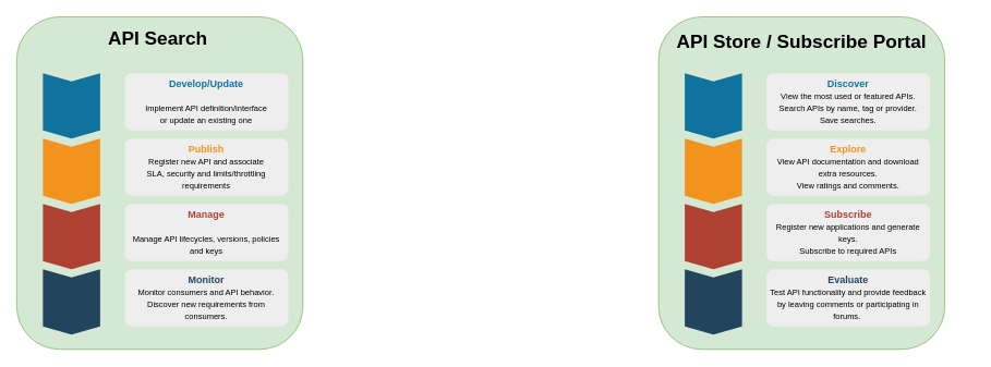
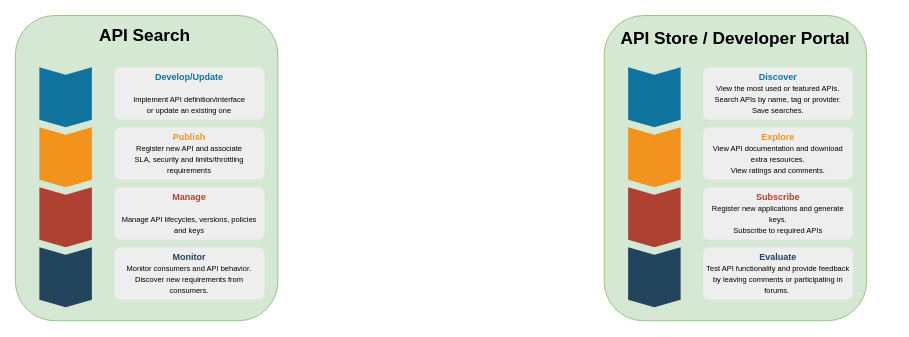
  <mxCell id="0" />
  <mxCell id="1" parent="0" />
  <mxCell id="2" value="" style="group" vertex="1" connectable="0" parent="1"><mxGeometry x="770" y="20" width="420" height="407" as="geometry" /></mxCell>
  <mxCell id="3" value="" style="rounded=1;whiteSpace=wrap;html=1;fillColor=#d5e8d4;strokeColor=#82b366;" vertex="1" parent="2"><mxGeometry x="35" width="350" height="407" as="geometry" /></mxCell>
  <mxCell id="4" value="" style="shape=step;perimeter=stepPerimeter;whiteSpace=wrap;html=1;fixedSize=1;size=10;direction=south;fillColor=#10739E;strokeColor=none;rounded=0;fontColor=none;" vertex="1" parent="2"><mxGeometry x="67" y="68.923" width="70" height="80" as="geometry" /></mxCell>
  <mxCell id="5" value="" style="shape=step;perimeter=stepPerimeter;whiteSpace=wrap;html=1;fixedSize=1;size=10;direction=south;fillColor=#F2931E;strokeColor=none;rounded=0;fontColor=none;" vertex="1" parent="2"><mxGeometry x="67" y="148.923" width="70" height="80" as="geometry" /></mxCell>
  <mxCell id="6" value="" style="shape=step;perimeter=stepPerimeter;whiteSpace=wrap;html=1;fixedSize=1;size=10;direction=south;fillColor=#AE4132;strokeColor=none;rounded=0;fontColor=none;" vertex="1" parent="2"><mxGeometry x="67" y="228.923" width="70" height="80" as="geometry" /></mxCell>
  <mxCell id="7" value="" style="shape=step;perimeter=stepPerimeter;whiteSpace=wrap;html=1;fixedSize=1;size=10;direction=south;fillColor=#23445D;strokeColor=none;rounded=0;fontColor=none;" vertex="1" parent="2"><mxGeometry x="67" y="308.923" width="70" height="80" as="geometry" /></mxCell>
  <mxCell id="8" value="&lt;font&gt;&lt;font color=&quot;#10739e&quot;&gt;&lt;b&gt;Discover&lt;/b&gt;&lt;/font&gt;&lt;br&gt;&lt;font size=&quot;1&quot; style=&quot;font-size: 10px&quot;&gt;View the most used or featured APIs.&lt;br&gt;Search APIs by name, tag or provider.&lt;br&gt;Save searches.&lt;br&gt;&lt;/font&gt;&lt;/font&gt;" style="rounded=1;strokeColor=none;fillColor=#EEEEEE;align=center;arcSize=12;verticalAlign=top;whiteSpace=wrap;html=1;fontSize=12;" vertex="1" parent="2"><mxGeometry x="167" y="68.923" width="200" height="70" as="geometry" /></mxCell>
  <mxCell id="9" value="&lt;font&gt;&lt;font color=&quot;#f2931e&quot;&gt;&lt;b&gt;Explore&lt;/b&gt;&lt;/font&gt;&lt;br&gt;&lt;font size=&quot;1&quot;&gt;View API documentation and download&lt;br&gt;extra&amp;nbsp;&lt;/font&gt;&lt;span id=&quot;docs-internal-guid-7c8db0e9-7fff-25af-f75d-29a31db8dd1f&quot;&gt;&lt;span&gt;&lt;font style=&quot;font-size: 10px&quot;&gt;resources&lt;/font&gt;&lt;/span&gt;&lt;/span&gt;&lt;font size=&quot;1&quot;&gt;. &lt;br&gt;View ratings and&amp;nbsp;&lt;/font&gt;&lt;span id=&quot;docs-internal-guid-1710ab08-7fff-5a99-fd66-9a5a3f3b230b&quot;&gt;&lt;span&gt;&lt;font style=&quot;font-size: 10px&quot;&gt;comments&lt;/font&gt;&lt;/span&gt;&lt;/span&gt;&lt;font size=&quot;1&quot;&gt;.&lt;br&gt;&lt;/font&gt;&lt;/font&gt;" style="rounded=1;strokeColor=none;fillColor=#EEEEEE;align=center;arcSize=12;verticalAlign=top;whiteSpace=wrap;html=1;fontSize=12;" vertex="1" parent="2"><mxGeometry x="167" y="148.923" width="200" height="70" as="geometry" /></mxCell>
  <mxCell id="10" value="&lt;font&gt;&lt;font style=&quot;font-size: 12px&quot; color=&quot;#AE4132&quot;&gt;&lt;b&gt;Subscribe&lt;/b&gt;&lt;/font&gt;&lt;br&gt;&lt;font&gt;&lt;font style=&quot;font-size: 10px&quot;&gt;Register new&amp;nbsp;&lt;span id=&quot;docs-internal-guid-cd7b32a6-7fff-9986-70e0-b9302ef9c212&quot;&gt;&lt;span&gt;applications&lt;/span&gt;&lt;/span&gt;&amp;nbsp;and generate keys.&lt;/font&gt;&lt;br&gt;&lt;font style=&quot;font-size: 10px&quot;&gt;Subscribe to required APIs&lt;/font&gt;&lt;/font&gt;&lt;br&gt;&lt;/font&gt;" style="rounded=1;strokeColor=none;fillColor=#EEEEEE;align=center;arcSize=12;verticalAlign=top;whiteSpace=wrap;html=1;fontSize=12;" vertex="1" parent="2"><mxGeometry x="167" y="228.923" width="200" height="70" as="geometry" /></mxCell>
  <mxCell id="11" value="&lt;font style=&quot;font-size: 10px&quot;&gt;&lt;font style=&quot;font-size: 12px&quot; color=&quot;#23445D&quot;&gt;&lt;b&gt;Evaluate&lt;/b&gt;&lt;/font&gt;&lt;br&gt;&lt;font size=&quot;1&quot;&gt;Test API&amp;nbsp;&lt;/font&gt;&lt;span id=&quot;docs-internal-guid-2b981495-7fff-4822-ce46-90ce97d26659&quot;&gt;&lt;span&gt;functionality&lt;/span&gt;&lt;/span&gt;&lt;font size=&quot;1&quot;&gt;&amp;nbsp;and provide feedback by leaving comments or participating in forums.&amp;nbsp;&lt;br&gt;&lt;/font&gt;&lt;/font&gt;" style="rounded=1;strokeColor=none;fillColor=#EEEEEE;align=center;arcSize=12;verticalAlign=top;whiteSpace=wrap;html=1;fontSize=12;" vertex="1" parent="2"><mxGeometry x="167" y="308.923" width="200" height="70" as="geometry" /></mxCell>
- <mxCell id="12" value="&lt;b&gt;API Store /&amp;nbsp;Subscribe Portal&lt;/b&gt;" style="text;html=1;strokeColor=none;fillColor=none;align=center;verticalAlign=middle;whiteSpace=wrap;rounded=0;fontSize=23;fontColor=none;" vertex="1" parent="2"><mxGeometry y="20" width="420" height="20" as="geometry" /></mxCell>
+ <mxCell id="12" value="&lt;b&gt;API Store /&amp;nbsp;Developer Portal&lt;/b&gt;" style="text;html=1;strokeColor=none;fillColor=none;align=center;verticalAlign=middle;whiteSpace=wrap;rounded=0;fontSize=23;fontColor=none;" vertex="1" parent="2"><mxGeometry y="20" width="420" height="20" as="geometry" /></mxCell>
  <mxCell id="13" value="" style="group" vertex="1" connectable="0" parent="1"><mxGeometry x="20" y="20" width="350" height="407" as="geometry" /></mxCell>
  <mxCell id="14" value="" style="group" vertex="1" connectable="0" parent="13"><mxGeometry width="350" height="407" as="geometry" /></mxCell>
  <mxCell id="15" value="" style="rounded=1;whiteSpace=wrap;html=1;fillColor=#d5e8d4;strokeColor=#82b366;" vertex="1" parent="14"><mxGeometry width="350" height="407" as="geometry" /></mxCell>
  <mxCell id="16" value="" style="shape=step;perimeter=stepPerimeter;whiteSpace=wrap;html=1;fixedSize=1;size=10;direction=south;fillColor=#10739E;strokeColor=none;rounded=0;fontColor=none;" vertex="1" parent="14"><mxGeometry x="32" y="68.923" width="70" height="80" as="geometry" /></mxCell>
  <mxCell id="17" value="" style="shape=step;perimeter=stepPerimeter;whiteSpace=wrap;html=1;fixedSize=1;size=10;direction=south;fillColor=#F2931E;strokeColor=none;rounded=0;fontColor=none;" vertex="1" parent="14"><mxGeometry x="32" y="148.923" width="70" height="80" as="geometry" /></mxCell>
  <mxCell id="18" value="" style="shape=step;perimeter=stepPerimeter;whiteSpace=wrap;html=1;fixedSize=1;size=10;direction=south;fillColor=#AE4132;strokeColor=none;rounded=0;fontColor=none;" vertex="1" parent="14"><mxGeometry x="32" y="228.923" width="70" height="80" as="geometry" /></mxCell>
  <mxCell id="19" value="" style="shape=step;perimeter=stepPerimeter;whiteSpace=wrap;html=1;fixedSize=1;size=10;direction=south;fillColor=#23445D;strokeColor=none;rounded=0;fontColor=none;" vertex="1" parent="14"><mxGeometry x="32" y="308.923" width="70" height="80" as="geometry" /></mxCell>
  <mxCell id="20" value="&lt;font&gt;&lt;font color=&quot;#10739e&quot;&gt;&lt;b&gt;Develop/Update&lt;/b&gt;&lt;/font&gt;&lt;br&gt;&lt;br&gt;&lt;font size=&quot;1&quot; style=&quot;font-size: 10px&quot;&gt;Implement API definition/interface &lt;br&gt;or update an existing one&lt;br&gt;&lt;/font&gt;&lt;/font&gt;" style="rounded=1;strokeColor=none;fillColor=#EEEEEE;align=center;arcSize=12;verticalAlign=top;whiteSpace=wrap;html=1;fontSize=12;" vertex="1" parent="14"><mxGeometry x="132" y="68.923" width="200" height="70" as="geometry" /></mxCell>
  <mxCell id="21" value="&lt;font&gt;&lt;font color=&quot;#f2931e&quot;&gt;&lt;b&gt;Publish&lt;/b&gt;&lt;/font&gt;&lt;br&gt;&lt;font size=&quot;1&quot;&gt;Register new API and associate &lt;br&gt;SLA, security and limits/throttling requirements&lt;/font&gt;&lt;/font&gt;" style="rounded=1;strokeColor=none;fillColor=#EEEEEE;align=center;arcSize=12;verticalAlign=top;whiteSpace=wrap;html=1;fontSize=12;" vertex="1" parent="14"><mxGeometry x="132" y="148.923" width="200" height="70" as="geometry" /></mxCell>
  <mxCell id="22" value="&lt;font style=&quot;font-size: 10px&quot;&gt;&lt;font style=&quot;font-size: 12px&quot; color=&quot;#AE4132&quot;&gt;&lt;b&gt;Manage&lt;/b&gt;&lt;/font&gt;&lt;br&gt;&lt;br&gt;&lt;font size=&quot;1&quot;&gt;Manage API lifecycles, versions, policies and keys&lt;/font&gt;&lt;/font&gt;" style="rounded=1;strokeColor=none;fillColor=#EEEEEE;align=center;arcSize=12;verticalAlign=top;whiteSpace=wrap;html=1;fontSize=12;" vertex="1" parent="14"><mxGeometry x="132" y="228.923" width="200" height="70" as="geometry" /></mxCell>
  <mxCell id="23" value="&lt;font style=&quot;font-size: 10px&quot;&gt;&lt;font style=&quot;font-size: 12px&quot; color=&quot;#23445D&quot;&gt;&lt;b&gt;Monitor&lt;/b&gt;&lt;/font&gt;&lt;br&gt;&lt;font size=&quot;1&quot;&gt;Monitor consumers and API&amp;nbsp;&lt;/font&gt;&lt;span id=&quot;docs-internal-guid-ed49ab81-7fff-6309-09fc-30977e991967&quot;&gt;&lt;span&gt;behavior&lt;/span&gt;&lt;/span&gt;&lt;font size=&quot;1&quot;&gt;.&lt;br&gt;Discover new requirements from consumers.&lt;br&gt;&lt;/font&gt;&lt;/font&gt;" style="rounded=1;strokeColor=none;fillColor=#EEEEEE;align=center;arcSize=12;verticalAlign=top;whiteSpace=wrap;html=1;fontSize=12;" vertex="1" parent="14"><mxGeometry x="132" y="308.923" width="200" height="70" as="geometry" /></mxCell>
  <mxCell id="24" value="&lt;b style=&quot;font-size: 23px;&quot;&gt;API Search&lt;/b&gt;" style="text;html=1;resizable=0;points=[];autosize=1;align=left;verticalAlign=top;spacingTop=-4;fontColor=none;fontSize=23;" vertex="1" parent="14"><mxGeometry x="110" y="10" width="90" height="20" as="geometry" /></mxCell>
